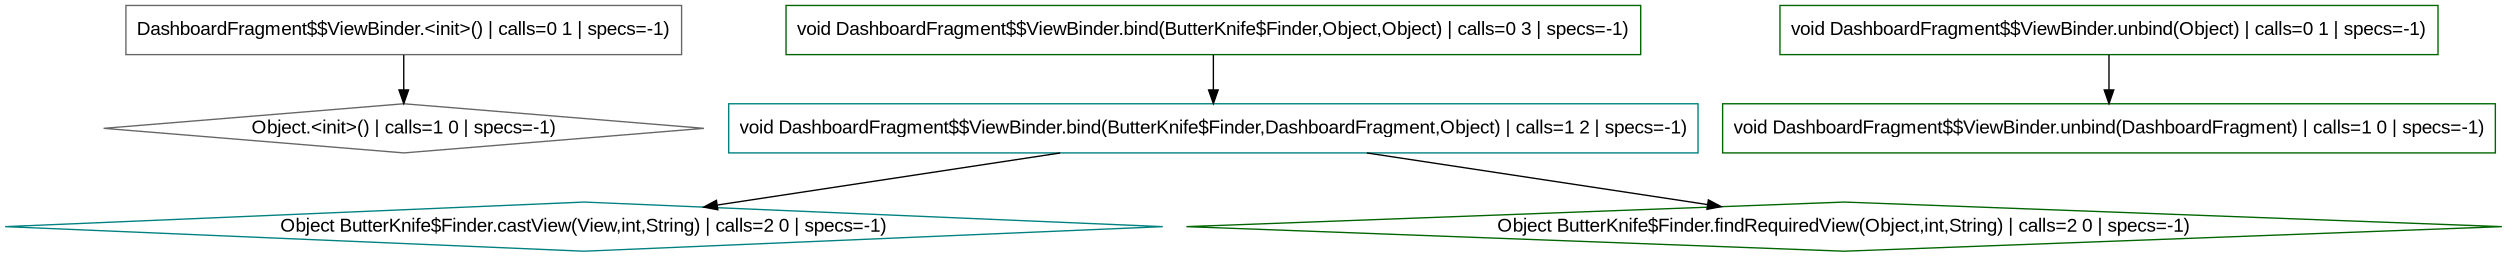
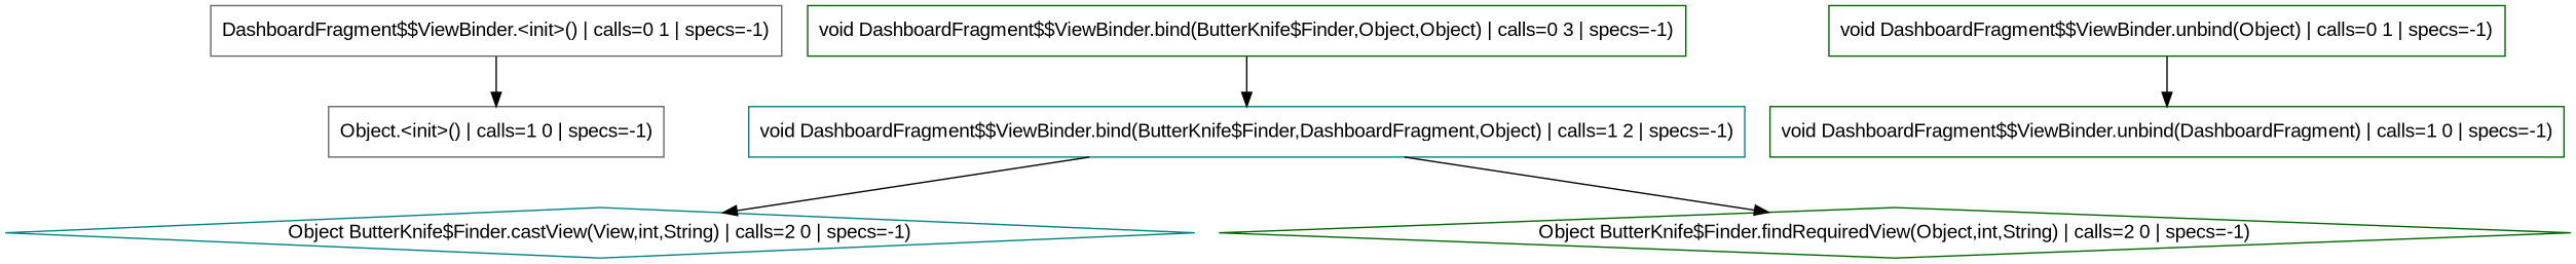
  digraph {
    fontname="Liberation Sans"
    node [color=darkgreen shape=box fontname="Liberation Sans"]
    edge [fontname="Liberation Sans"]
    n1 [color=gray40 label="DashboardFragment$$ViewBinder.<init>() | calls=0 1 | specs=-1)"]
-   n2 [color=gray40 label="Object.<init>() | calls=1 0 | specs=-1)" shape=diamond]
+   n2 [color=gray40 label="Object.<init>() | calls=1 0 | specs=-1)"]
    n3 [color=teal label="void DashboardFragment$$ViewBinder.bind(ButterKnife$Finder,DashboardFragment,Object) | calls=1 2 | specs=-1)"]
    n4 [color=teal label="Object ButterKnife$Finder.castView(View,int,String) | calls=2 0 | specs=-1)" shape=diamond]
    n5 [label="Object ButterKnife$Finder.findRequiredView(Object,int,String) | calls=2 0 | specs=-1)" shape=diamond]
    n6 [label="void DashboardFragment$$ViewBinder.bind(ButterKnife$Finder,Object,Object) | calls=0 3 | specs=-1)"]
    n7 [label="void DashboardFragment$$ViewBinder.unbind(DashboardFragment) | calls=1 0 | specs=-1)"]
    n8 [label="void DashboardFragment$$ViewBinder.unbind(Object) | calls=0 1 | specs=-1)"]
    n1 -> n2
    n3 -> n4
    n3 -> n5
    n6 -> n3
    n8 -> n7
  }
